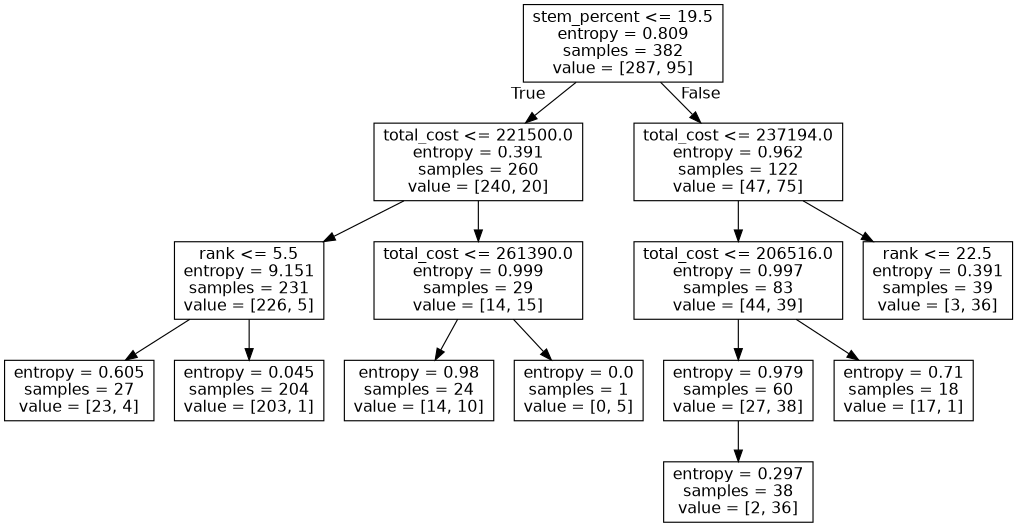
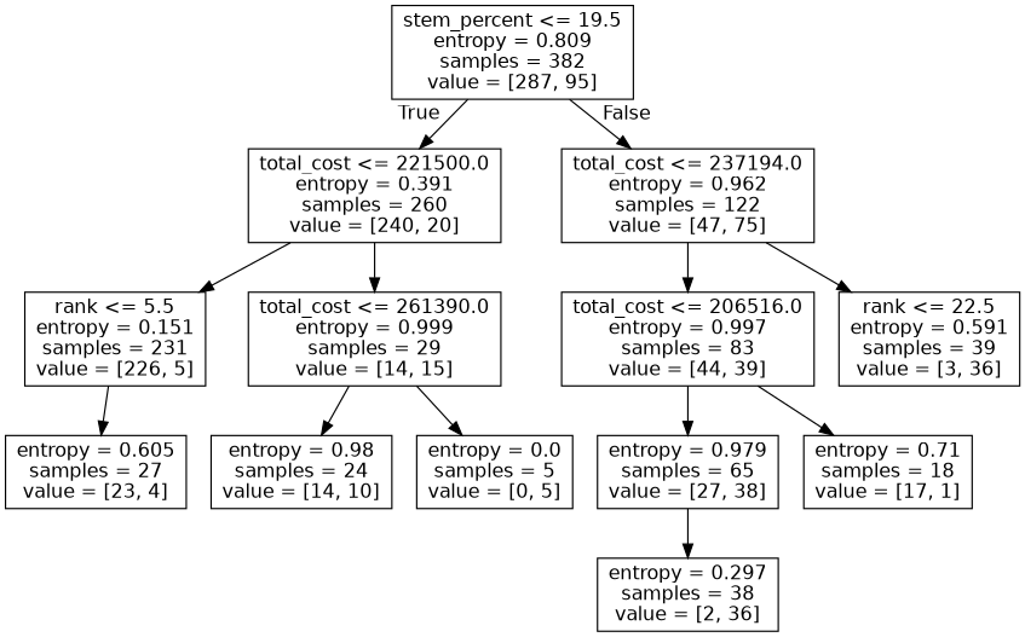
  digraph {
    node [fontname=helvetica shape=box]
    edge [fontname=helvetica]
    n1 [label="stem_percent <= 19.5\nentropy = 0.809\nsamples = 382\nvalue = [287, 95]"]
    n2 [label="total_cost <= 221500.0\nentropy = 0.391\nsamples = 260\nvalue = [240, 20]"]
    n3 [label="total_cost <= 237194.0\nentropy = 0.962\nsamples = 122\nvalue = [47, 75]"]
-   n4 [label="rank <= 5.5\nentropy = 9.151\nsamples = 231\nvalue = [226, 5]"]
+   n4 [label="rank <= 5.5\nentropy = 0.151\nsamples = 231\nvalue = [226, 5]"]
    n5 [label="total_cost <= 261390.0\nentropy = 0.999\nsamples = 29\nvalue = [14, 15]"]
    n6 [label="total_cost <= 206516.0\nentropy = 0.997\nsamples = 83\nvalue = [44, 39]"]
-   n7 [label="rank <= 22.5\nentropy = 0.391\nsamples = 39\nvalue = [3, 36]"]
+   n7 [label="rank <= 22.5\nentropy = 0.591\nsamples = 39\nvalue = [3, 36]"]
    n8 [label="entropy = 0.605\nsamples = 27\nvalue = [23, 4]"]
-   n9 [label="entropy = 0.045\nsamples = 204\nvalue = [203, 1]"]
    n10 [label="entropy = 0.98\nsamples = 24\nvalue = [14, 10]"]
-   n11 [label="entropy = 0.0\nsamples = 1\nvalue = [0, 5]"]
-   n12 [label="entropy = 0.979\nsamples = 60\nvalue = [27, 38]"]
+   n11 [label="entropy = 0.0\nsamples = 5\nvalue = [0, 5]"]
+   n12 [label="entropy = 0.979\nsamples = 65\nvalue = [27, 38]"]
    n13 [label="entropy = 0.71\nsamples = 18\nvalue = [17, 1]"]
    n14 [label="entropy = 0.297\nsamples = 38\nvalue = [2, 36]"]
    n1 -> n2 [headlabel=True labelangle=45 labeldistance=2.5]
    n1 -> n3 [headlabel=False labelangle=-45 labeldistance=2.5]
    n2 -> n4
    n2 -> n5
    n3 -> n6
    n3 -> n7
    n4 -> n8
-   n4 -> n9
    n5 -> n10
    n5 -> n11
    n6 -> n12
    n6 -> n13
    n12 -> n14
  }
